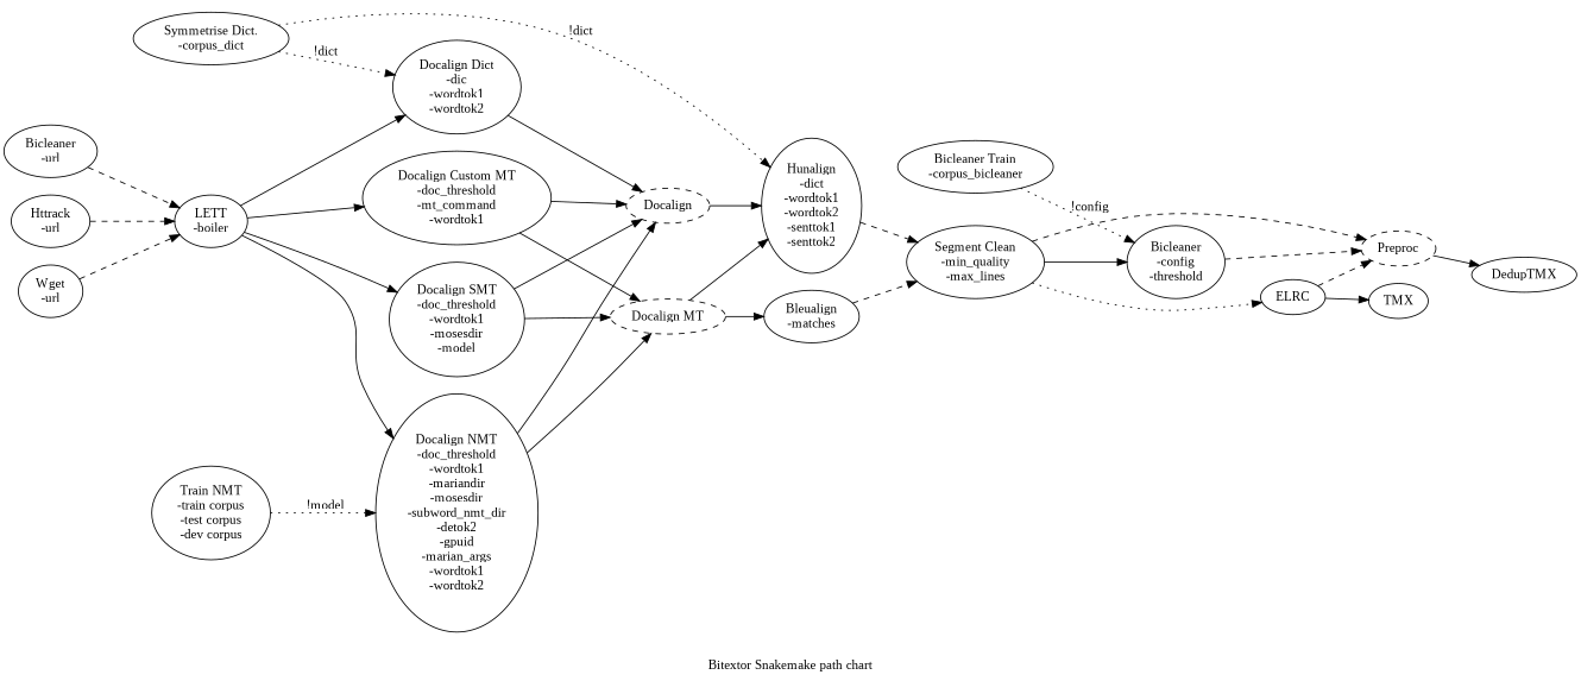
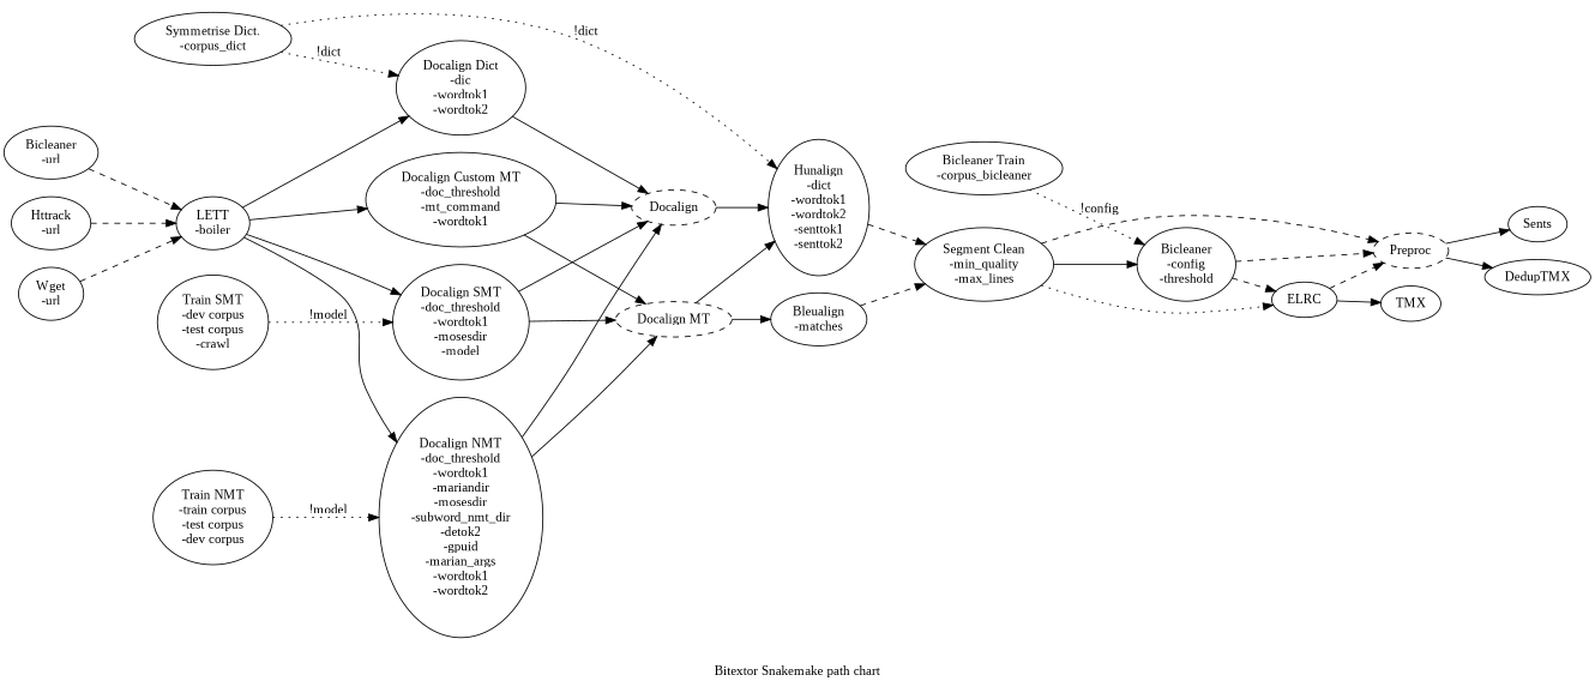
  digraph {
    fontname="Liberation Serif"
    label="Bitextor Snakemake path chart"
    rankdir=LR
    node [fontname="Liberation Serif"]
    edge [fontname="Liberation Serif"]
    n1 [label="Bicleaner\n-url"]
    n2 [label="LETT\n-boiler"]
    n3 [label="Docalign Dict\n-dic\n-wordtok1\n-wordtok2"]
    n4 [label="Docalign SMT\n-doc_threshold\n-wordtok1\n-mosesdir\n-model"]
    n5 [label="Docalign NMT\n-doc_threshold\n-wordtok1\n-mariandir\n-mosesdir\n-subword_nmt_dir\n-detok2\n-gpuid\n-marian_args\n-wordtok1\n-wordtok2"]
    n6 [label="Docalign Custom MT\n-doc_threshold\n-mt_command\n-wordtok1"]
    n7 [label="Httrack\n-url"]
    n8 [label="Wget\n-url"]
    Docalign [style=dashed]
    n10 [label="Docalign MT" style=dashed]
    n11 [label="Hunalign\n-dict\n-wordtok1\n-wordtok2\n-senttok1\n-senttok2"]
    n12 [label="Bleualign\n-matches"]
+   n13 [label="Train SMT\n-dev corpus\n-test corpus\n-crawl"]
    n14 [label="Train NMT\n-train corpus\n-test corpus\n-dev corpus"]
    n15 [label="Symmetrise Dict.\n-corpus_dict"]
    n16 [label="Segment Clean\n-min_quality\n-max_lines"]
    n17 [label="Bicleaner\n-config\n-threshold"]
    ELRC
    Preproc [style=dashed]
    TMX [style=rounded]
+   Sents [style=rounded]
    DedupTMX [style=rounded]
    n23 [label="Bicleaner Train\n-corpus_bicleaner"]
    n1 -> n2 [style=dashed]
    n2 -> n3
    n2 -> n4
    n2 -> n5
    n2 -> n6
    n3 -> Docalign
    n4 -> Docalign
    n4 -> n10
    n5 -> Docalign
    n5 -> n10
    n6 -> Docalign
    n6 -> n10
    n7 -> n2 [style=dashed]
    n8 -> n2 [style=dashed]
    Docalign -> n11
    n10 -> n11
    n10 -> n12
    n11 -> n16 [style=dashed]
    n12 -> n16 [style=dashed]
+   n13 -> n4 [label="!model" style=dotted]
    n14 -> n5 [label="!model" style=dotted]
    n15 -> n3 [label="!dict" style=dotted]
    n15 -> n11 [label="!dict" style=dotted]
    n16 -> n17
    n16 -> ELRC [style=dotted]
    n16 -> Preproc [style=dashed]
+   n17 -> ELRC [style=dashed]
    n17 -> Preproc [style=dashed]
    ELRC -> Preproc [style=dashed]
    ELRC -> TMX
+   Preproc -> Sents
    Preproc -> DedupTMX
    n23 -> n17 [label="!config" style=dotted]
  }
